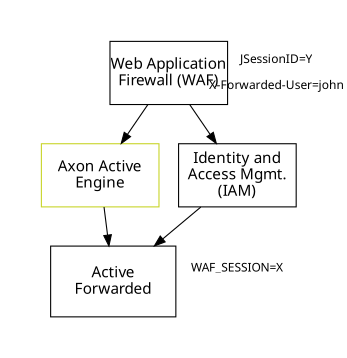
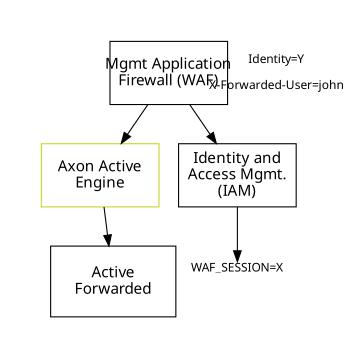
  digraph {
    fontname="Noto Sans"
    node [fixedsize=true fontname="Noto Sans" margin=0 shape=box]
    edge [fontname="Noto Sans"]
-   n1 [height=0.8 label="Web Application\nFirewall (WAF)" width=1.5]
+   n1 [height=0.8 label="Mgmt Application\nFirewall (WAF)" width=1.5]
    n2 [height=0.8 label="Identity and\nAccess Mgmt.\n(IAM)" width=1.5]
    n3 [color="#C7D426" fontcolor=black height=0.8 label="Axon Active\nEngine" width=1.5]
    n4 [height=0.9 label="Active\nForwarded" width=1.6]
    n5 [fillcolor=none fontcolor=black fontsize=11 label="WAF_SESSION=X\n \n " shape=none]
-   n6 [fillcolor=none fontcolor=black fontsize=11 label="JSessionID=Y\n \nX-Forwarded-User=john" shape=none]
+   n6 [fillcolor=none fontcolor=black fontsize=11 label="Identity=Y\n \nX-Forwarded-User=john" shape=none]
    n1 -> n2
    n1 -> n3
-   n2 -> n4
+   n2 -> n5
    n3 -> n4
  }
